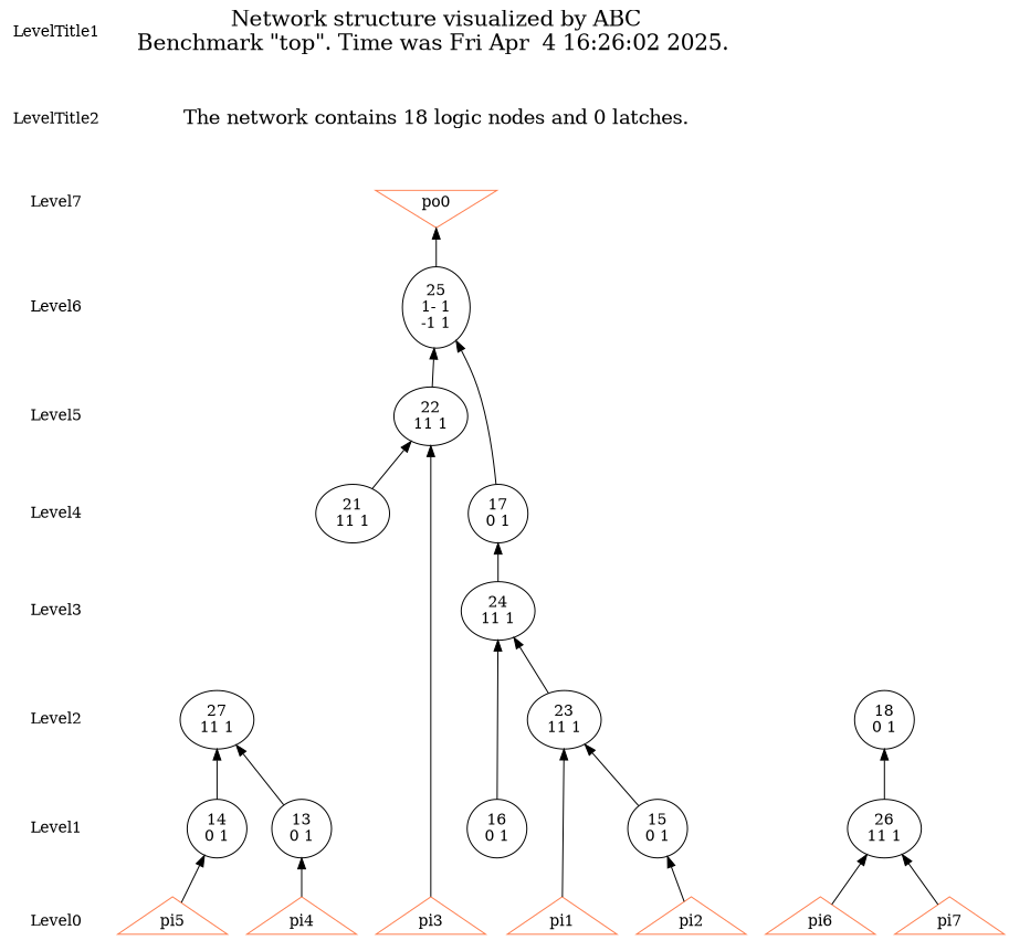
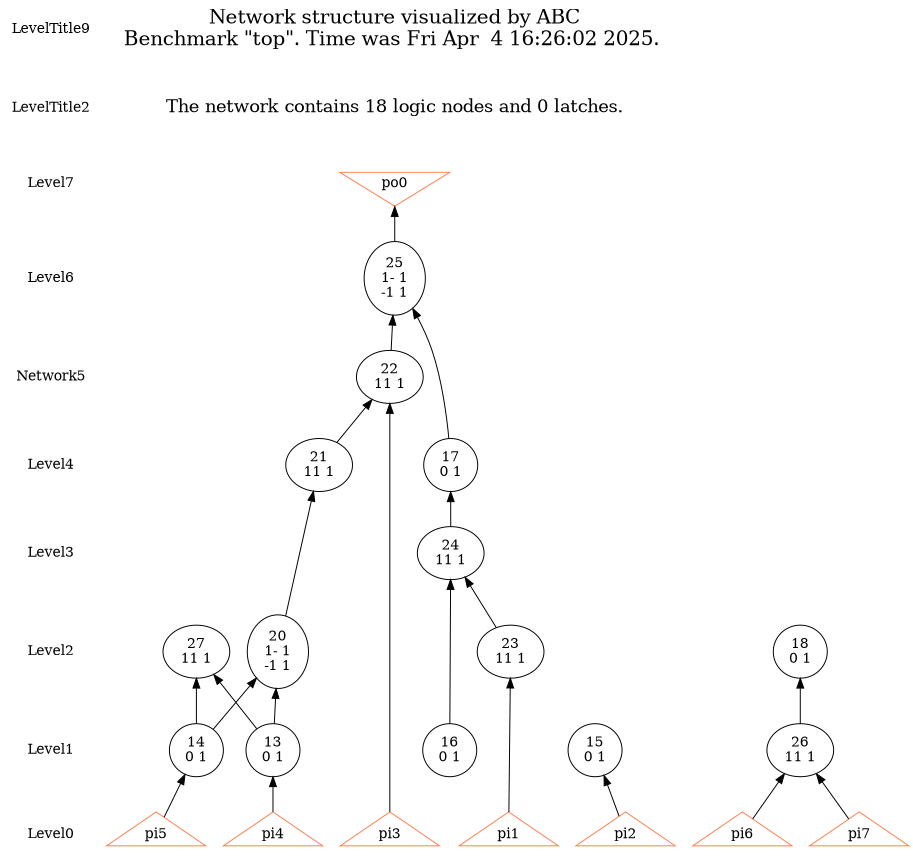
  digraph {
    node [shape=ellipse]
    edge [dir=back style=solid]
-   LevelTitle1 [shape=plaintext]
+   LevelTitle1 [shape=plaintext label=LevelTitle9]
    LevelTitle2 [shape=plaintext]
    Level7 [shape=plaintext]
    Level6 [shape=plaintext]
-   Level5 [shape=plaintext]
+   Level5 [shape=plaintext label=Network5]
    Level4 [shape=plaintext]
    Level3 [shape=plaintext]
    Level2 [shape=plaintext]
    Level1 [shape=plaintext]
    Level0 [shape=plaintext]
    n11 [fontname="Times-Roman" fontsize=20 label="Network structure visualized by ABC\nBenchmark \"top\". Time was Fri Apr  4 16:26:02 2025. " shape=plaintext]
    n12 [fontname="Times-Roman" fontsize=18 label="The network contains 18 logic nodes and 0 latches.\n" shape=plaintext]
    n13 [color=coral fillcolor=coral label=po0 shape=invtriangle]
    n14 [label="25\n1- 1\n-1 1"]
    n15 [label="22\n11 1"]
    n16 [label="17\n0 1"]
    n17 [label="21\n11 1"]
    n18 [label="24\n11 1"]
    n19 [label="18\n0 1"]
+   n20 [label="20\n1- 1\n-1 1"]
    n21 [label="23\n11 1"]
    n22 [label="27\n11 1"]
    n23 [label="13\n0 1"]
    n24 [label="14\n0 1"]
    n25 [label="15\n0 1"]
    n26 [label="16\n0 1"]
    n27 [label="26\n11 1"]
    n28 [color=coral fillcolor=coral label=pi1 shape=triangle]
    n29 [color=coral fillcolor=coral label=pi2 shape=triangle]
    n30 [color=coral fillcolor=coral label=pi3 shape=triangle]
    n31 [color=coral fillcolor=coral label=pi4 shape=triangle]
    n32 [color=coral fillcolor=coral label=pi5 shape=triangle]
    n33 [color=coral fillcolor=coral label=pi6 shape=triangle]
    n34 [color=coral fillcolor=coral label=pi7 shape=triangle]
    subgraph sub_1 {
      LevelTitle1
      LevelTitle2
      Level7
      Level6
      Level5
      Level4
      Level3
      Level2
      Level1
      Level0
    }
    subgraph sub_2 {
      rank=same
      LevelTitle1
      n11
    }
    subgraph sub_3 {
      rank=same
      LevelTitle2
      n12
    }
    subgraph sub_4 {
      rank=same
      Level7
      n13
    }
    subgraph sub_5 {
      rank=same
      Level6
      n14
    }
    subgraph sub_6 {
      rank=same
      Level5
      n15
    }
    subgraph sub_7 {
      rank=same
      Level4
      n16
      n17
    }
    subgraph sub_8 {
      rank=same
      Level3
      n18
    }
    subgraph sub_9 {
      rank=same
      Level2
      n19
+     n20
      n21
      n22
    }
    subgraph sub_10 {
      rank=same
      Level1
      n23
      n24
      n25
      n26
      n27
    }
    subgraph sub_11 {
      rank=same
      Level0
      n28
      n29
      n30
      n31
      n32
      n33
      n34
    }
    LevelTitle1 -> LevelTitle2 [style=invis]
    LevelTitle2 -> Level7 [style=invis]
    Level7 -> Level6 [style=invis]
    Level6 -> Level5 [style=invis]
    Level5 -> Level4 [style=invis]
    Level4 -> Level3 [style=invis]
    Level3 -> Level2 [style=invis]
    Level2 -> Level1 [style=invis]
    Level1 -> Level0 [style=invis]
    n11 -> n12 [style=invis]
    n12 -> n13 [style=invis]
    n13 -> n14
    n14 -> n15
    n14 -> n16
    n15 -> n17
    n15 -> n30
    n16 -> n18
+   n17 -> n20
    n18 -> n21
    n18 -> n26
    n19 -> n27
-   n21 -> n25
+   n20 -> n23
+   n20 -> n24
    n21 -> n28
    n22 -> n23
    n22 -> n24
    n23 -> n31
    n24 -> n32
    n25 -> n29
    n27 -> n33
    n27 -> n34
  }
